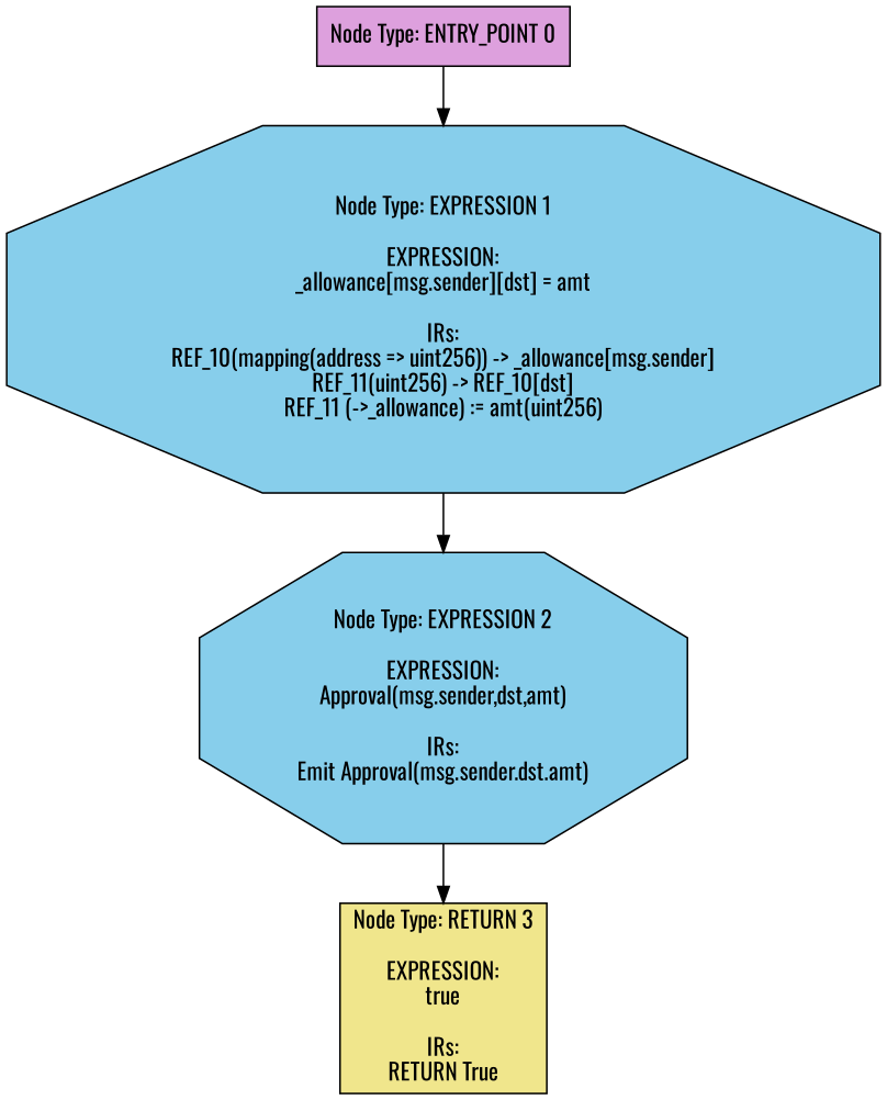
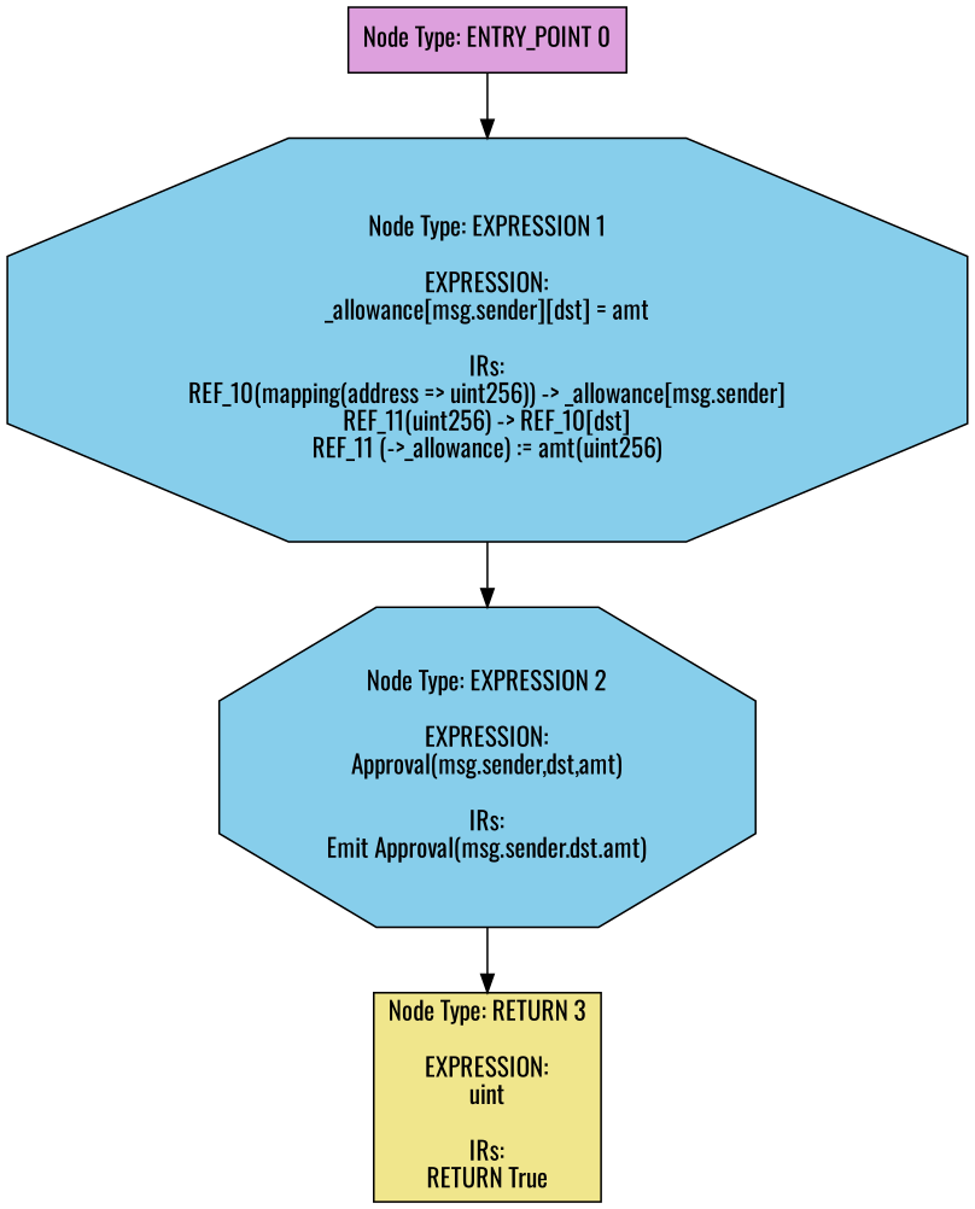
  digraph {
    fontname=Oswald
    node [style=filled fillcolor=skyblue shape=box fontname=Oswald]
    edge [fontname=Oswald]
    n1 [label="Node Type: ENTRY_POINT 0\n" fillcolor=plum]
    n2 [label="Node Type: EXPRESSION 1\n\nEXPRESSION:\n_allowance[msg.sender][dst] = amt\n\nIRs:\nREF_10(mapping(address => uint256)) -> _allowance[msg.sender]\nREF_11(uint256) -> REF_10[dst]\nREF_11 (->_allowance) := amt(uint256)" shape=octagon]
    n3 [label="Node Type: EXPRESSION 2\n\nEXPRESSION:\nApproval(msg.sender,dst,amt)\n\nIRs:\nEmit Approval(msg.sender.dst.amt)" shape=octagon]
-   n4 [label="Node Type: RETURN 3\n\nEXPRESSION:\ntrue\n\nIRs:\nRETURN True" fillcolor=khaki]
+   n4 [label="Node Type: RETURN 3\n\nEXPRESSION:\nuint\n\nIRs:\nRETURN True" fillcolor=khaki]
    n1 -> n2
    n2 -> n3
    n3 -> n4
  }
